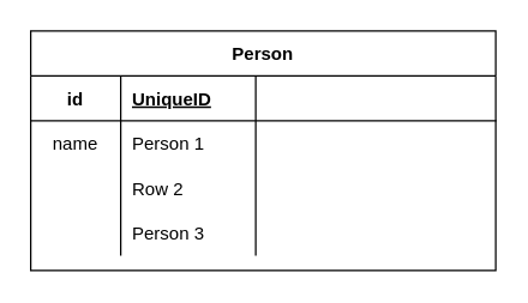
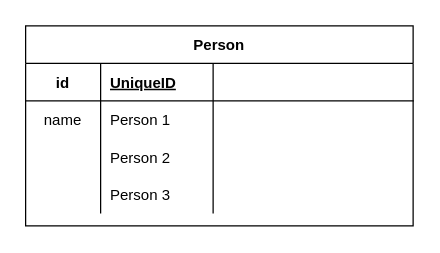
  <mxCell id="0" />
  <mxCell id="1" parent="0" />
  <mxCell id="2" value="Person" style="shape=table;startSize=30;container=1;collapsible=1;childLayout=tableLayout;fixedRows=1;rowLines=0;fontStyle=1;align=center;resizeLast=1;" vertex="1" parent="1"><mxGeometry x="20" y="20" width="310" height="160" as="geometry" /></mxCell>
  <mxCell id="3" value="" style="shape=partialRectangle;collapsible=0;dropTarget=0;pointerEvents=0;fillColor=none;top=0;left=0;bottom=1;right=0;points=[[0,0.5],[1,0.5]];portConstraint=eastwest;" vertex="1" parent="2"><mxGeometry y="30" width="310" height="30" as="geometry" /></mxCell>
  <mxCell id="4" value="id" style="shape=partialRectangle;connectable=0;fillColor=none;top=0;left=0;bottom=0;right=0;fontStyle=1;overflow=hidden;" vertex="1" parent="3"><mxGeometry width="60" height="30" as="geometry" /></mxCell>
  <mxCell id="5" value="UniqueID" style="shape=partialRectangle;connectable=0;fillColor=none;top=0;left=0;bottom=0;right=0;align=left;spacingLeft=6;fontStyle=5;overflow=hidden;" vertex="1" parent="3"><mxGeometry x="60" width="90" height="30" as="geometry" /></mxCell>
  <mxCell id="6" style="shape=partialRectangle;connectable=0;fillColor=none;top=0;left=0;bottom=0;right=0;align=left;spacingLeft=6;fontStyle=5;overflow=hidden;" vertex="1" parent="3"><mxGeometry x="150" width="160" height="30" as="geometry" /></mxCell>
  <mxCell id="7" value="" style="shape=partialRectangle;collapsible=0;dropTarget=0;pointerEvents=0;fillColor=none;top=0;left=0;bottom=0;right=0;points=[[0,0.5],[1,0.5]];portConstraint=eastwest;" vertex="1" parent="2"><mxGeometry y="60" width="310" height="30" as="geometry" /></mxCell>
  <mxCell id="8" value="name" style="shape=partialRectangle;connectable=0;fillColor=none;top=0;left=0;bottom=0;right=0;editable=1;overflow=hidden;" vertex="1" parent="7"><mxGeometry width="60" height="30" as="geometry" /></mxCell>
  <mxCell id="9" value="Person 1" style="shape=partialRectangle;connectable=0;fillColor=none;top=0;left=0;bottom=0;right=0;align=left;spacingLeft=6;overflow=hidden;" vertex="1" parent="7"><mxGeometry x="60" width="90" height="30" as="geometry" /></mxCell>
  <mxCell id="10" style="shape=partialRectangle;connectable=0;fillColor=none;top=0;left=0;bottom=0;right=0;align=left;spacingLeft=6;overflow=hidden;" vertex="1" parent="7"><mxGeometry x="150" width="160" height="30" as="geometry" /></mxCell>
  <mxCell id="11" value="" style="shape=partialRectangle;collapsible=0;dropTarget=0;pointerEvents=0;fillColor=none;top=0;left=0;bottom=0;right=0;points=[[0,0.5],[1,0.5]];portConstraint=eastwest;" vertex="1" parent="2"><mxGeometry y="90" width="310" height="30" as="geometry" /></mxCell>
  <mxCell id="12" value="" style="shape=partialRectangle;connectable=0;fillColor=none;top=0;left=0;bottom=0;right=0;editable=1;overflow=hidden;" vertex="1" parent="11"><mxGeometry width="60" height="30" as="geometry" /></mxCell>
- <mxCell id="13" value="Row 2" style="shape=partialRectangle;connectable=0;fillColor=none;top=0;left=0;bottom=0;right=0;align=left;spacingLeft=6;overflow=hidden;" vertex="1" parent="11"><mxGeometry x="60" width="90" height="30" as="geometry" /></mxCell>
+ <mxCell id="13" value="Person 2" style="shape=partialRectangle;connectable=0;fillColor=none;top=0;left=0;bottom=0;right=0;align=left;spacingLeft=6;overflow=hidden;" vertex="1" parent="11"><mxGeometry x="60" width="90" height="30" as="geometry" /></mxCell>
  <mxCell id="14" style="shape=partialRectangle;connectable=0;fillColor=none;top=0;left=0;bottom=0;right=0;align=left;spacingLeft=6;overflow=hidden;" vertex="1" parent="11"><mxGeometry x="150" width="160" height="30" as="geometry" /></mxCell>
  <mxCell id="15" value="" style="shape=partialRectangle;collapsible=0;dropTarget=0;pointerEvents=0;fillColor=none;top=0;left=0;bottom=0;right=0;points=[[0,0.5],[1,0.5]];portConstraint=eastwest;" vertex="1" parent="2"><mxGeometry y="120" width="310" height="30" as="geometry" /></mxCell>
  <mxCell id="16" value="" style="shape=partialRectangle;connectable=0;fillColor=none;top=0;left=0;bottom=0;right=0;editable=1;overflow=hidden;" vertex="1" parent="15"><mxGeometry width="60" height="30" as="geometry" /></mxCell>
  <mxCell id="17" value="Person 3" style="shape=partialRectangle;connectable=0;fillColor=none;top=0;left=0;bottom=0;right=0;align=left;spacingLeft=6;overflow=hidden;" vertex="1" parent="15"><mxGeometry x="60" width="90" height="30" as="geometry" /></mxCell>
  <mxCell id="18" style="shape=partialRectangle;connectable=0;fillColor=none;top=0;left=0;bottom=0;right=0;align=left;spacingLeft=6;overflow=hidden;" vertex="1" parent="15"><mxGeometry x="150" width="160" height="30" as="geometry" /></mxCell>
